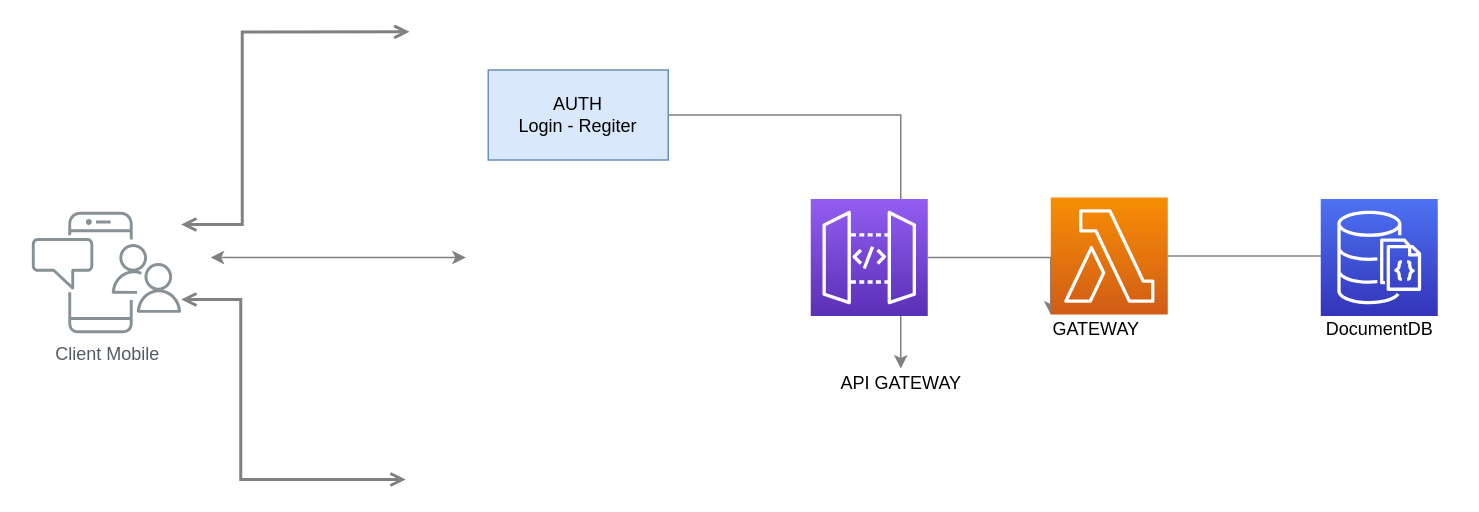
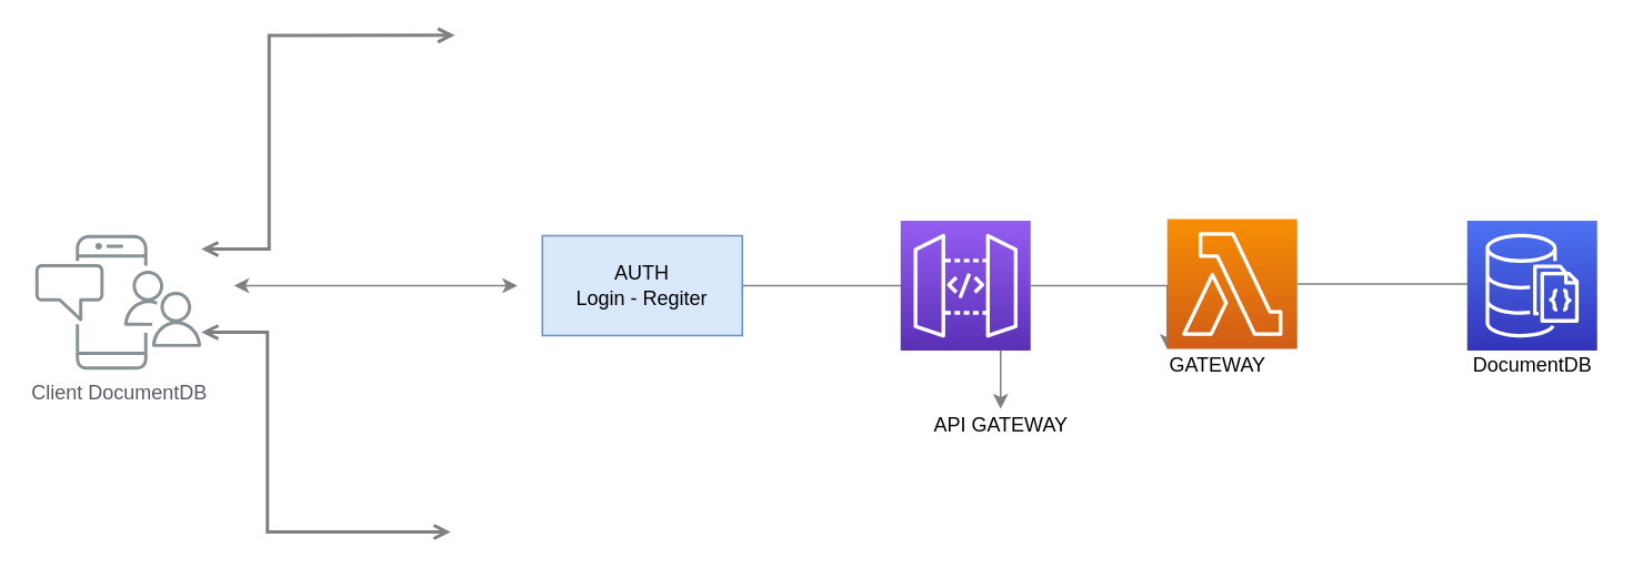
  <mxCell id="0" />
  <mxCell id="1" parent="0" />
  <mxCell id="2" style="edgeStyle=orthogonalEdgeStyle;rounded=0;orthogonalLoop=1;jettySize=auto;html=1;startArrow=open;startFill=0;endArrow=open;endFill=0;strokeWidth=2;strokeColor=#808080;" parent="1" source="4" edge="1"><mxGeometry relative="1" as="geometry"><Array as="points"><mxPoint x="161" y="149" /><mxPoint x="161" y="21" /></Array><mxPoint x="272.5" y="20.571" as="targetPoint" /></mxGeometry></mxCell>
  <mxCell id="3" style="edgeStyle=orthogonalEdgeStyle;rounded=0;orthogonalLoop=1;jettySize=auto;html=1;startArrow=open;startFill=0;endArrow=open;endFill=0;strokeWidth=2;strokeColor=#808080;" parent="1" source="4" edge="1"><mxGeometry relative="1" as="geometry"><mxPoint x="130.285" y="180.676" as="sourcePoint" /><mxPoint x="270" y="319" as="targetPoint" /><Array as="points"><mxPoint x="160" y="199" /><mxPoint x="160" y="319" /></Array></mxGeometry></mxCell>
- <mxCell id="4" value="Client Mobile" style="outlineConnect=0;gradientColor=none;fontColor=#545B64;strokeColor=none;fillColor=#879196;dashed=0;verticalLabelPosition=bottom;verticalAlign=top;align=center;html=1;fontSize=12;fontStyle=0;aspect=fixed;shape=mxgraph.aws4.illustration_notification;pointerEvents=1;labelBackgroundColor=#ffffff;" parent="1" vertex="1"><mxGeometry x="20.5" y="140.5" width="100" height="81" as="geometry" /></mxCell>
+ <mxCell id="4" value="Client DocumentDB" style="outlineConnect=0;gradientColor=none;fontColor=#545B64;strokeColor=none;fillColor=#879196;dashed=0;verticalLabelPosition=bottom;verticalAlign=top;align=center;html=1;fontSize=12;fontStyle=0;aspect=fixed;shape=mxgraph.aws4.illustration_notification;pointerEvents=1;labelBackgroundColor=#ffffff;" parent="1" vertex="1"><mxGeometry x="20.5" y="140.5" width="100" height="81" as="geometry" /></mxCell>
  <mxCell id="5" value="" style="edgeStyle=orthogonalEdgeStyle;rounded=0;orthogonalLoop=1;jettySize=auto;html=1;strokeColor=#808080;" edge="1" parent="1" source="6" target="9"><mxGeometry relative="1" as="geometry" /></mxCell>
- <mxCell id="6" value="AUTH&lt;br&gt;Login - Regiter" style="rounded=0;whiteSpace=wrap;html=1;fillColor=#dae8fc;strokeColor=#6c8ebf;" vertex="1" parent="1"><mxGeometry x="325" y="46" width="120" height="60" as="geometry" /></mxCell>
+ <mxCell id="6" value="AUTH&lt;br&gt;Login - Regiter" style="rounded=0;whiteSpace=wrap;html=1;fillColor=#dae8fc;strokeColor=#6c8ebf;" vertex="1" parent="1"><mxGeometry x="325" y="141" width="120" height="60" as="geometry" /></mxCell>
  <mxCell id="7" value="" style="edgeStyle=orthogonalEdgeStyle;rounded=0;orthogonalLoop=1;jettySize=auto;html=1;strokeColor=#808080;" edge="1" parent="1" source="8" target="14"><mxGeometry relative="1" as="geometry"><Array as="points"><mxPoint x="700" y="171" /></Array></mxGeometry></mxCell>
  <mxCell id="8" value="" style="sketch=0;points=[[0,0,0],[0.25,0,0],[0.5,0,0],[0.75,0,0],[1,0,0],[0,1,0],[0.25,1,0],[0.5,1,0],[0.75,1,0],[1,1,0],[0,0.25,0],[0,0.5,0],[0,0.75,0],[1,0.25,0],[1,0.5,0],[1,0.75,0]];outlineConnect=0;fontColor=#232F3E;gradientColor=#945DF2;gradientDirection=north;fillColor=#5A30B5;strokeColor=#ffffff;dashed=0;verticalLabelPosition=bottom;verticalAlign=top;align=center;html=1;fontSize=12;fontStyle=0;aspect=fixed;shape=mxgraph.aws4.resourceIcon;resIcon=mxgraph.aws4.api_gateway;" vertex="1" parent="1"><mxGeometry x="540" y="132" width="78" height="78" as="geometry" /></mxCell>
  <mxCell id="9" value="API GATEWAY" style="text;html=1;align=center;verticalAlign=middle;resizable=0;points=[];autosize=1;strokeColor=none;fillColor=none;" vertex="1" parent="1"><mxGeometry x="550" y="245" width="100" height="20" as="geometry" /></mxCell>
  <mxCell id="10" value="" style="edgeStyle=orthogonalEdgeStyle;rounded=0;orthogonalLoop=1;jettySize=auto;html=1;strokeColor=#808080;" edge="1" parent="1" source="11" target="15"><mxGeometry relative="1" as="geometry"><Array as="points"><mxPoint x="890" y="170" /></Array></mxGeometry></mxCell>
  <mxCell id="11" value="" style="sketch=0;points=[[0,0,0],[0.25,0,0],[0.5,0,0],[0.75,0,0],[1,0,0],[0,1,0],[0.25,1,0],[0.5,1,0],[0.75,1,0],[1,1,0],[0,0.25,0],[0,0.5,0],[0,0.75,0],[1,0.25,0],[1,0.5,0],[1,0.75,0]];outlineConnect=0;fontColor=#232F3E;gradientColor=#F78E04;gradientDirection=north;fillColor=#D05C17;strokeColor=#ffffff;dashed=0;verticalLabelPosition=bottom;verticalAlign=top;align=center;html=1;fontSize=12;fontStyle=0;aspect=fixed;shape=mxgraph.aws4.resourceIcon;resIcon=mxgraph.aws4.lambda;" vertex="1" parent="1"><mxGeometry x="700" y="131" width="78" height="78" as="geometry" /></mxCell>
  <mxCell id="12" style="edgeStyle=orthogonalEdgeStyle;rounded=0;orthogonalLoop=1;jettySize=auto;html=1;exitX=0;exitY=0.5;exitDx=0;exitDy=0;exitPerimeter=0;strokeColor=#808080;entryX=0;entryY=0.491;entryDx=0;entryDy=0;entryPerimeter=0;" edge="1" parent="1" source="13" target="13"><mxGeometry relative="1" as="geometry"><mxPoint x="870" y="170.286" as="targetPoint" /></mxGeometry></mxCell>
  <mxCell id="13" value="" style="sketch=0;points=[[0,0,0],[0.25,0,0],[0.5,0,0],[0.75,0,0],[1,0,0],[0,1,0],[0.25,1,0],[0.5,1,0],[0.75,1,0],[1,1,0],[0,0.25,0],[0,0.5,0],[0,0.75,0],[1,0.25,0],[1,0.5,0],[1,0.75,0]];outlineConnect=0;fontColor=#232F3E;gradientColor=#4D72F3;gradientDirection=north;fillColor=#3334B9;strokeColor=#ffffff;dashed=0;verticalLabelPosition=bottom;verticalAlign=top;align=center;html=1;fontSize=12;fontStyle=0;aspect=fixed;shape=mxgraph.aws4.resourceIcon;resIcon=mxgraph.aws4.documentdb_with_mongodb_compatibility;" vertex="1" parent="1"><mxGeometry x="880" y="132" width="78" height="78" as="geometry" /></mxCell>
  <mxCell id="14" value="GATEWAY" style="text;html=1;align=center;verticalAlign=middle;resizable=0;points=[];autosize=1;strokeColor=none;fillColor=none;" vertex="1" parent="1"><mxGeometry x="700" y="209" width="60" height="20" as="geometry" /></mxCell>
  <mxCell id="15" value="DocumentDB" style="text;html=1;align=center;verticalAlign=middle;resizable=0;points=[];autosize=1;strokeColor=none;fillColor=none;" vertex="1" parent="1"><mxGeometry x="874" y="209" width="90" height="20" as="geometry" /></mxCell>
  <mxCell id="16" value="" style="endArrow=classic;startArrow=classic;html=1;rounded=0;strokeColor=#808080;" edge="1" parent="1"><mxGeometry width="50" height="50" relative="1" as="geometry"><mxPoint x="140" y="171" as="sourcePoint" /><mxPoint x="310" y="171" as="targetPoint" /></mxGeometry></mxCell>
